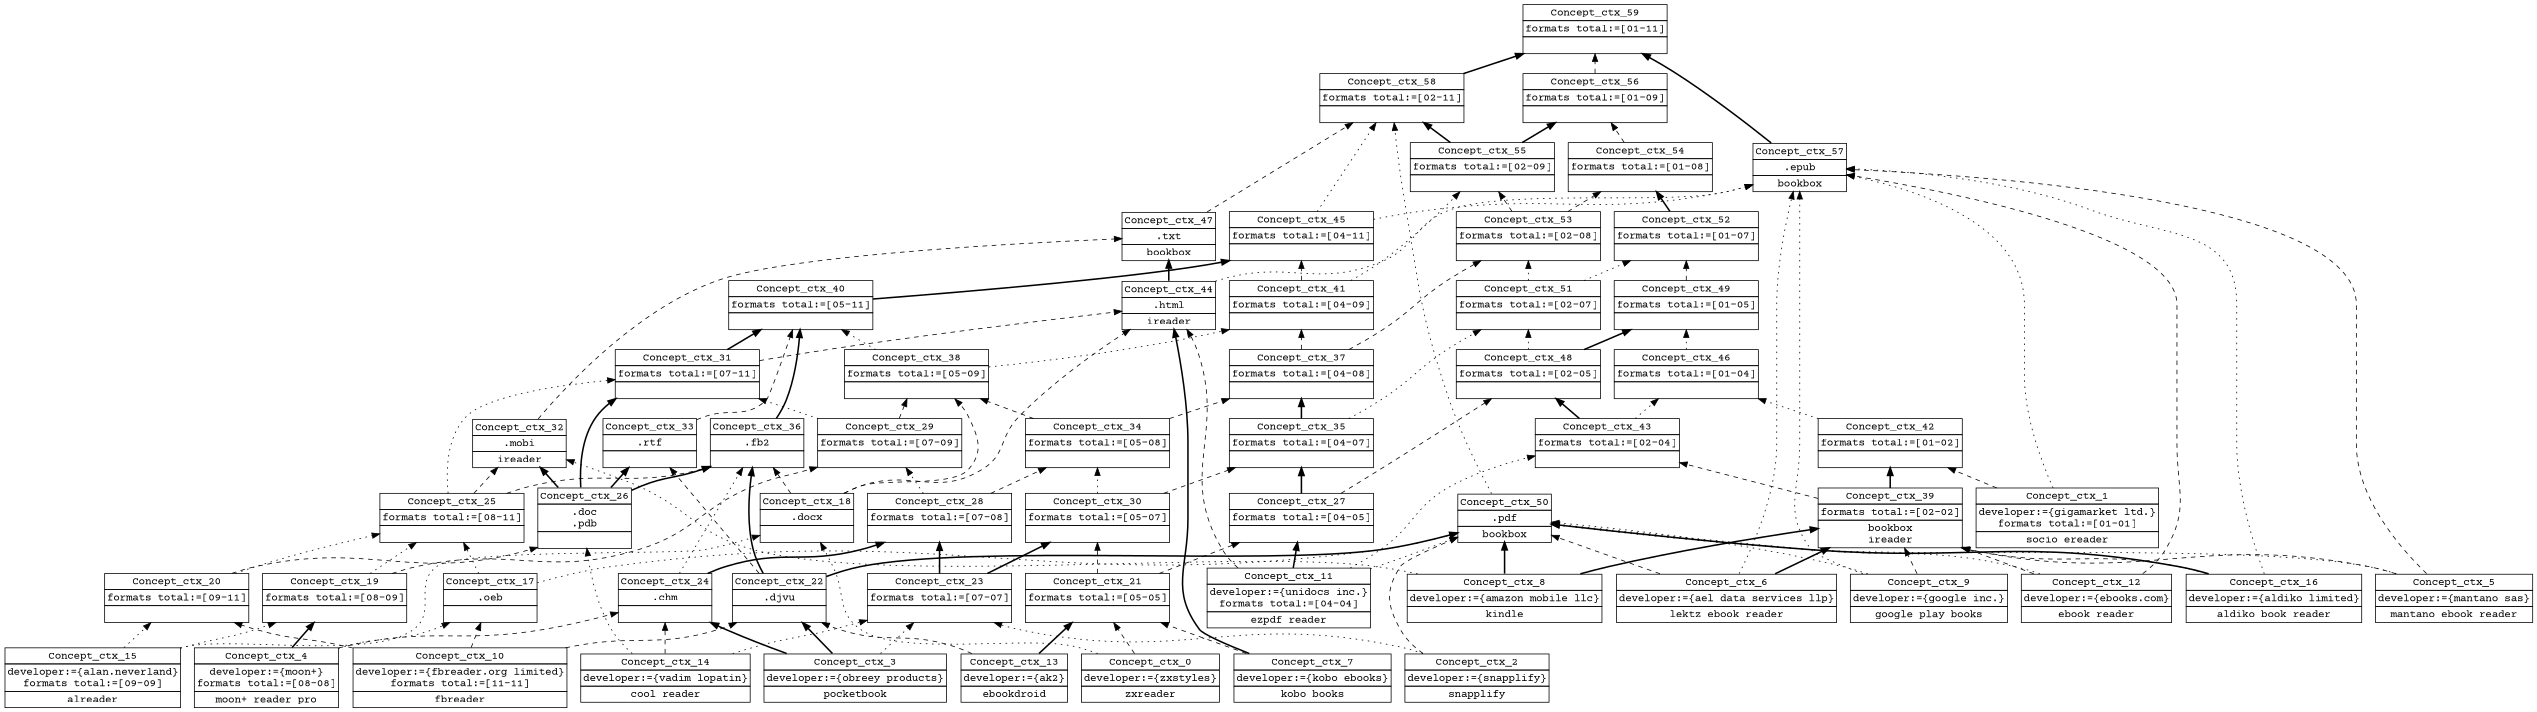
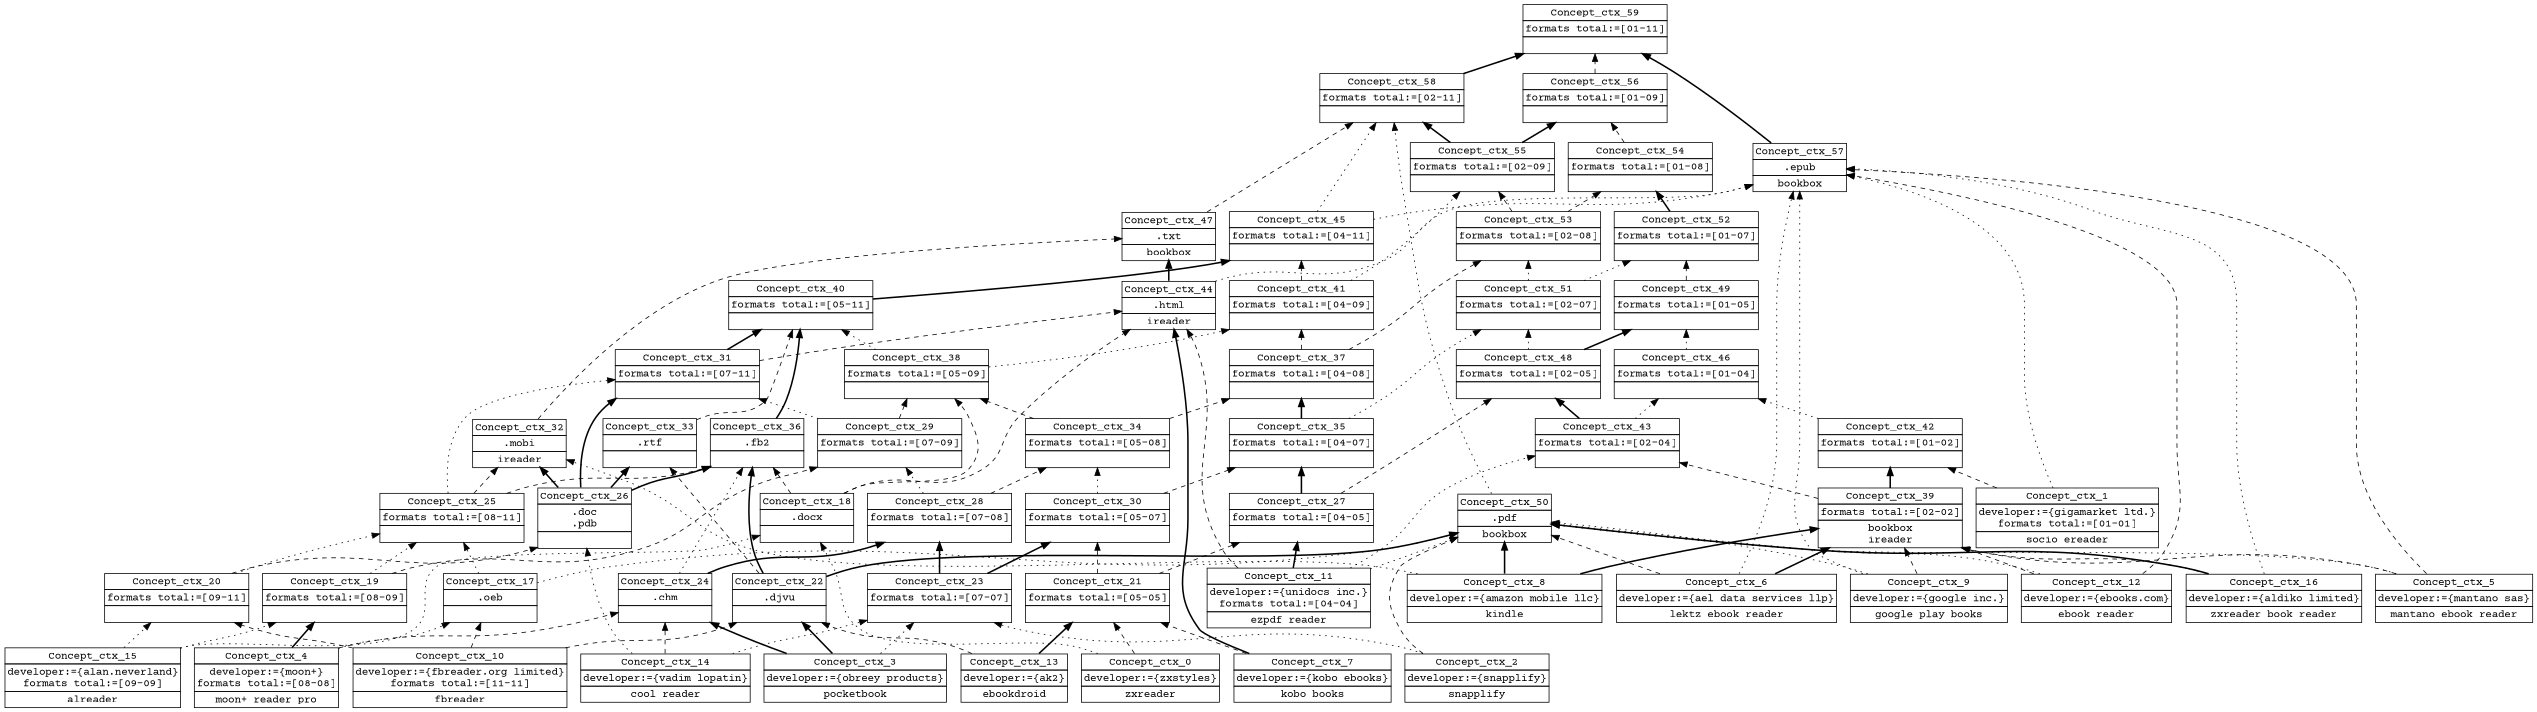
  digraph {
    fontname="Courier Prime"
    nodesep=0.2
    rankdir=BT
    ranksep=0.3
    node [fontname="Courier Prime" margin="0.03,0.03" shape=none]
    edge [fontname="Courier Prime" headport=p style=dashed tailport=p]
    n1 [label=<<table border="0" cellborder="1" cellspacing="0" port="p"><tr><td>Concept_ctx_6</td></tr><tr><td>developer:={ael data services llp}<br/></td></tr><tr><td>lektz ebook reader<br/></td></tr></table>>]
    n2 [label=<<table border="0" cellborder="1" cellspacing="0" port="p"><tr><td>Concept_ctx_39</td></tr><tr><td>formats total:=[02-02]<br/></td></tr><tr><td>bookbox<br/>ireader<br/></td></tr></table>>]
    n3 [label=<<table border="0" cellborder="1" cellspacing="0" port="p"><tr><td>Concept_ctx_50</td></tr><tr><td>.pdf<br/></td></tr><tr><td>bookbox<br/></td></tr></table>>]
    n4 [label=<<table border="0" cellborder="1" cellspacing="0" port="p"><tr><td>Concept_ctx_57</td></tr><tr><td>.epub<br/></td></tr><tr><td>bookbox<br/></td></tr></table>>]
    n5 [label=<<table border="0" cellborder="1" cellspacing="0" port="p"><tr><td>Concept_ctx_42</td></tr><tr><td>formats total:=[01-02]<br/></td></tr><tr><td><br/></td></tr></table>>]
    n6 [label=<<table border="0" cellborder="1" cellspacing="0" port="p"><tr><td>Concept_ctx_43</td></tr><tr><td>formats total:=[02-04]<br/></td></tr><tr><td><br/></td></tr></table>>]
    n7 [label=<<table border="0" cellborder="1" cellspacing="0" port="p"><tr><td>Concept_ctx_58</td></tr><tr><td>formats total:=[02-11]<br/></td></tr><tr><td><br/></td></tr></table>>]
    n8 [label=<<table border="0" cellborder="1" cellspacing="0" port="p"><tr><td>Concept_ctx_59</td></tr><tr><td>formats total:=[01-11]<br/></td></tr><tr><td><br/></td></tr></table>>]
    n9 [label=<<table border="0" cellborder="1" cellspacing="0" port="p"><tr><td>Concept_ctx_2</td></tr><tr><td>developer:={snapplify}<br/></td></tr><tr><td>snapplify<br/></td></tr></table>>]
    n10 [label=<<table border="0" cellborder="1" cellspacing="0" port="p"><tr><td>Concept_ctx_23</td></tr><tr><td>formats total:=[07-07]<br/></td></tr><tr><td><br/></td></tr></table>>]
    n11 [label=<<table border="0" cellborder="1" cellspacing="0" port="p"><tr><td>Concept_ctx_28</td></tr><tr><td>formats total:=[07-08]<br/></td></tr><tr><td><br/></td></tr></table>>]
    n12 [label=<<table border="0" cellborder="1" cellspacing="0" port="p"><tr><td>Concept_ctx_30</td></tr><tr><td>formats total:=[05-07]<br/></td></tr><tr><td><br/></td></tr></table>>]
    n13 [label=<<table border="0" cellborder="1" cellspacing="0" port="p"><tr><td>Concept_ctx_0</td></tr><tr><td>developer:={zxstyles}<br/></td></tr><tr><td>zxreader<br/></td></tr></table>>]
    n14 [label=<<table border="0" cellborder="1" cellspacing="0" port="p"><tr><td>Concept_ctx_18</td></tr><tr><td>.docx<br/></td></tr><tr><td><br/></td></tr></table>>]
    n15 [label=<<table border="0" cellborder="1" cellspacing="0" port="p"><tr><td>Concept_ctx_21</td></tr><tr><td>formats total:=[05-05]<br/></td></tr><tr><td><br/></td></tr></table>>]
    n16 [label=<<table border="0" cellborder="1" cellspacing="0" port="p"><tr><td>Concept_ctx_44</td></tr><tr><td>.html<br/></td></tr><tr><td>ireader<br/></td></tr></table>>]
    n17 [label=<<table border="0" cellborder="1" cellspacing="0" port="p"><tr><td>Concept_ctx_36</td></tr><tr><td>.fb2<br/></td></tr><tr><td><br/></td></tr></table>>]
    n18 [label=<<table border="0" cellborder="1" cellspacing="0" port="p"><tr><td>Concept_ctx_38</td></tr><tr><td>formats total:=[05-09]<br/></td></tr><tr><td><br/></td></tr></table>>]
    n19 [label=<<table border="0" cellborder="1" cellspacing="0" port="p"><tr><td>Concept_ctx_27</td></tr><tr><td>formats total:=[04-05]<br/></td></tr><tr><td><br/></td></tr></table>>]
    n20 [label=<<table border="0" cellborder="1" cellspacing="0" port="p"><tr><td>Concept_ctx_10</td></tr><tr><td>developer:={fbreader.org limited}<br/>formats total:=[11-11]<br/></td></tr><tr><td>fbreader<br/></td></tr></table>>]
    n21 [label=<<table border="0" cellborder="1" cellspacing="0" port="p"><tr><td>Concept_ctx_20</td></tr><tr><td>formats total:=[09-11]<br/></td></tr><tr><td><br/></td></tr></table>>]
    n22 [label=<<table border="0" cellborder="1" cellspacing="0" port="p"><tr><td>Concept_ctx_17</td></tr><tr><td>.oeb<br/></td></tr><tr><td><br/></td></tr></table>>]
    n23 [label=<<table border="0" cellborder="1" cellspacing="0" port="p"><tr><td>Concept_ctx_22</td></tr><tr><td>.djvu<br/></td></tr><tr><td><br/></td></tr></table>>]
    n24 [label=<<table border="0" cellborder="1" cellspacing="0" port="p"><tr><td>Concept_ctx_26</td></tr><tr><td>.doc<br/>.pdb<br/></td></tr><tr><td><br/></td></tr></table>>]
    n25 [label=<<table border="0" cellborder="1" cellspacing="0" port="p"><tr><td>Concept_ctx_25</td></tr><tr><td>formats total:=[08-11]<br/></td></tr><tr><td><br/></td></tr></table>>]
    n26 [label=<<table border="0" cellborder="1" cellspacing="0" port="p"><tr><td>Concept_ctx_33</td></tr><tr><td>.rtf<br/></td></tr><tr><td><br/></td></tr></table>>]
    n27 [label=<<table border="0" cellborder="1" cellspacing="0" port="p"><tr><td>Concept_ctx_1</td></tr><tr><td>developer:={gigamarket ltd.}<br/>formats total:=[01-01]<br/></td></tr><tr><td>socio ereader<br/></td></tr></table>>]
    n28 [label=<<table border="0" cellborder="1" cellspacing="0" port="p"><tr><td>Concept_ctx_46</td></tr><tr><td>formats total:=[01-04]<br/></td></tr><tr><td><br/></td></tr></table>>]
    n29 [label=<<table border="0" cellborder="1" cellspacing="0" port="p"><tr><td>Concept_ctx_14</td></tr><tr><td>developer:={vadim lopatin}<br/></td></tr><tr><td>cool reader<br/></td></tr></table>>]
    n30 [label=<<table border="0" cellborder="1" cellspacing="0" port="p"><tr><td>Concept_ctx_24</td></tr><tr><td>.chm<br/></td></tr><tr><td><br/></td></tr></table>>]
    n31 [label=<<table border="0" cellborder="1" cellspacing="0" port="p"><tr><td>Concept_ctx_32</td></tr><tr><td>.mobi<br/></td></tr><tr><td>ireader<br/></td></tr></table>>]
    n32 [label=<<table border="0" cellborder="1" cellspacing="0" port="p"><tr><td>Concept_ctx_31</td></tr><tr><td>formats total:=[07-11]<br/></td></tr><tr><td><br/></td></tr></table>>]
    n33 [label=<<table border="0" cellborder="1" cellspacing="0" port="p"><tr><td>Concept_ctx_9</td></tr><tr><td>developer:={google inc.}<br/></td></tr><tr><td>google play books<br/></td></tr></table>>]
    n34 [label=<<table border="0" cellborder="1" cellspacing="0" port="p"><tr><td>Concept_ctx_12</td></tr><tr><td>developer:={ebooks.com}<br/></td></tr><tr><td>ebook reader<br/></td></tr></table>>]
    n35 [label=<<table border="0" cellborder="1" cellspacing="0" port="p"><tr><td>Concept_ctx_4</td></tr><tr><td>developer:={moon+}<br/>formats total:=[08-08]<br/></td></tr><tr><td>moon+ reader pro<br/></td></tr></table>>]
    n36 [label=<<table border="0" cellborder="1" cellspacing="0" port="p"><tr><td>Concept_ctx_19</td></tr><tr><td>formats total:=[08-09]<br/></td></tr><tr><td><br/></td></tr></table>>]
    n37 [label=<<table border="0" cellborder="1" cellspacing="0" port="p"><tr><td>Concept_ctx_29</td></tr><tr><td>formats total:=[07-09]<br/></td></tr><tr><td><br/></td></tr></table>>]
    n38 [label=<<table border="0" cellborder="1" cellspacing="0" port="p"><tr><td>Concept_ctx_15</td></tr><tr><td>developer:={alan.neverland}<br/>formats total:=[09-09]<br/></td></tr><tr><td>alreader<br/></td></tr></table>>]
    n39 [label=<<table border="0" cellborder="1" cellspacing="0" port="p"><tr><td>Concept_ctx_8</td></tr><tr><td>developer:={amazon mobile llc}<br/></td></tr><tr><td>kindle<br/></td></tr></table>>]
    n40 [label=<<table border="0" cellborder="1" cellspacing="0" port="p"><tr><td>Concept_ctx_47</td></tr><tr><td>.txt<br/></td></tr><tr><td>bookbox<br/></td></tr></table>>]
    n41 [label=<<table border="0" cellborder="1" cellspacing="0" port="p"><tr><td>Concept_ctx_11</td></tr><tr><td>developer:={unidocs inc.}<br/>formats total:=[04-04]<br/></td></tr><tr><td>ezpdf reader<br/></td></tr></table>>]
    n42 [label=<<table border="0" cellborder="1" cellspacing="0" port="p"><tr><td>Concept_ctx_35</td></tr><tr><td>formats total:=[04-07]<br/></td></tr><tr><td><br/></td></tr></table>>]
    n43 [label=<<table border="0" cellborder="1" cellspacing="0" port="p"><tr><td>Concept_ctx_48</td></tr><tr><td>formats total:=[02-05]<br/></td></tr><tr><td><br/></td></tr></table>>]
    n44 [label=<<table border="0" cellborder="1" cellspacing="0" port="p"><tr><td>Concept_ctx_13</td></tr><tr><td>developer:={ak2}<br/></td></tr><tr><td>ebookdroid<br/></td></tr></table>>]
    n45 [label=<<table border="0" cellborder="1" cellspacing="0" port="p"><tr><td>Concept_ctx_7</td></tr><tr><td>developer:={kobo ebooks}<br/></td></tr><tr><td>kobo books<br/></td></tr></table>>]
    n46 [label=<<table border="0" cellborder="1" cellspacing="0" port="p"><tr><td>Concept_ctx_40</td></tr><tr><td>formats total:=[05-11]<br/></td></tr><tr><td><br/></td></tr></table>>]
-   n47 [label=<<table border="0" cellborder="1" cellspacing="0" port="p"><tr><td>Concept_ctx_16</td></tr><tr><td>developer:={aldiko limited}<br/></td></tr><tr><td>aldiko book reader<br/></td></tr></table>>]
+   n47 [label=<<table border="0" cellborder="1" cellspacing="0" port="p"><tr><td>Concept_ctx_16</td></tr><tr><td>developer:={aldiko limited}<br/></td></tr><tr><td>zxreader book reader<br/></td></tr></table>>]
    n48 [label=<<table border="0" cellborder="1" cellspacing="0" port="p"><tr><td>Concept_ctx_3</td></tr><tr><td>developer:={obreey products}<br/></td></tr><tr><td>pocketbook<br/></td></tr></table>>]
    n49 [label=<<table border="0" cellborder="1" cellspacing="0" port="p"><tr><td>Concept_ctx_5</td></tr><tr><td>developer:={mantano sas}<br/></td></tr><tr><td>mantano ebook reader<br/></td></tr></table>>]
    n50 [label=<<table border="0" cellborder="1" cellspacing="0" port="p"><tr><td>Concept_ctx_41</td></tr><tr><td>formats total:=[04-09]<br/></td></tr><tr><td><br/></td></tr></table>>]
    n51 [label=<<table border="0" cellborder="1" cellspacing="0" port="p"><tr><td>Concept_ctx_34</td></tr><tr><td>formats total:=[05-08]<br/></td></tr><tr><td><br/></td></tr></table>>]
    n52 [label=<<table border="0" cellborder="1" cellspacing="0" port="p"><tr><td>Concept_ctx_37</td></tr><tr><td>formats total:=[04-08]<br/></td></tr><tr><td><br/></td></tr></table>>]
    n53 [label=<<table border="0" cellborder="1" cellspacing="0" port="p"><tr><td>Concept_ctx_51</td></tr><tr><td>formats total:=[02-07]<br/></td></tr><tr><td><br/></td></tr></table>>]
    n54 [label=<<table border="0" cellborder="1" cellspacing="0" port="p"><tr><td>Concept_ctx_49</td></tr><tr><td>formats total:=[01-05]<br/></td></tr><tr><td><br/></td></tr></table>>]
    n55 [label=<<table border="0" cellborder="1" cellspacing="0" port="p"><tr><td>Concept_ctx_45</td></tr><tr><td>formats total:=[04-11]<br/></td></tr><tr><td><br/></td></tr></table>>]
    n56 [label=<<table border="0" cellborder="1" cellspacing="0" port="p"><tr><td>Concept_ctx_53</td></tr><tr><td>formats total:=[02-08]<br/></td></tr><tr><td><br/></td></tr></table>>]
    n57 [label=<<table border="0" cellborder="1" cellspacing="0" port="p"><tr><td>Concept_ctx_52</td></tr><tr><td>formats total:=[01-07]<br/></td></tr><tr><td><br/></td></tr></table>>]
    n58 [label=<<table border="0" cellborder="1" cellspacing="0" port="p"><tr><td>Concept_ctx_55</td></tr><tr><td>formats total:=[02-09]<br/></td></tr><tr><td><br/></td></tr></table>>]
    n59 [label=<<table border="0" cellborder="1" cellspacing="0" port="p"><tr><td>Concept_ctx_54</td></tr><tr><td>formats total:=[01-08]<br/></td></tr><tr><td><br/></td></tr></table>>]
    n60 [label=<<table border="0" cellborder="1" cellspacing="0" port="p"><tr><td>Concept_ctx_56</td></tr><tr><td>formats total:=[01-09]<br/></td></tr><tr><td><br/></td></tr></table>>]
    n1 -> n2 [style=bold]
    n1 -> n3
    n1 -> n4 [style=dotted]
    n2 -> n5 [style=bold]
    n2 -> n6
    n3 -> n7 [style=dotted]
    n4 -> n8 [style=bold]
    n5 -> n28 [style=dotted]
    n6 -> n28 [style=dotted]
    n6 -> n43 [style=bold]
    n7 -> n8 [style=bold]
    n9 -> n3
    n9 -> n10 [style=dotted]
    n10 -> n11 [style=bold]
    n10 -> n12 [style=bold]
    n11 -> n37 [style=dotted]
    n11 -> n51
    n12 -> n42
    n12 -> n51 [style=dotted]
    n13 -> n14 [style=dotted]
    n13 -> n15
    n14 -> n16
    n14 -> n17
    n14 -> n18
    n15 -> n12
    n15 -> n19
    n16 -> n4 [style=dotted]
    n16 -> n40 [style=bold]
    n17 -> n46 [style=bold]
    n18 -> n46 [style=dotted]
    n18 -> n50 [style=dotted]
    n19 -> n42 [style=bold]
    n19 -> n43
    n20 -> n21
    n20 -> n22
    n20 -> n23
    n21 -> n24
    n21 -> n25 [style=dotted]
    n22 -> n3 [style=dotted]
    n22 -> n25 [style=dotted]
    n23 -> n3 [style=bold]
    n23 -> n17 [style=bold]
    n23 -> n26
    n24 -> n17 [style=bold]
    n24 -> n26 [style=bold]
    n24 -> n31 [style=bold]
    n24 -> n32 [style=bold]
    n25 -> n17
    n25 -> n31
    n25 -> n32 [style=dotted]
    n26 -> n46
    n27 -> n4 [style=dotted]
    n27 -> n5
    n28 -> n54 [style=dotted]
    n29 -> n10 [style=dotted]
    n29 -> n24 [style=dotted]
    n29 -> n30
    n30 -> n11 [style=bold]
    n30 -> n17 [style=dotted]
    n31 -> n40
    n32 -> n16
    n32 -> n46 [style=bold]
    n33 -> n2
    n33 -> n3 [style=dotted]
    n33 -> n4 [style=dotted]
    n34 -> n2
    n34 -> n3 [style=dotted]
    n34 -> n4
    n35 -> n22 [style=dotted]
    n35 -> n30
    n35 -> n36 [style=bold]
    n36 -> n25 [style=dotted]
    n36 -> n37
    n37 -> n18
    n37 -> n32 [style=dotted]
    n38 -> n14 [style=dotted]
    n38 -> n21 [style=dotted]
    n38 -> n36 [style=dotted]
    n39 -> n2 [style=bold]
    n39 -> n3 [style=bold]
    n39 -> n31 [style=dotted]
    n40 -> n7
    n41 -> n3 [style=dotted]
    n41 -> n6 [style=dotted]
    n41 -> n16
    n41 -> n19 [style=bold]
    n42 -> n52 [style=bold]
    n42 -> n53 [style=dotted]
    n43 -> n53 [style=dotted]
    n43 -> n54 [style=bold]
    n44 -> n15 [style=bold]
    n44 -> n23
    n45 -> n15
    n45 -> n16 [style=bold]
    n46 -> n55 [style=bold]
    n47 -> n2
    n47 -> n3 [style=bold]
    n47 -> n4 [style=dotted]
    n48 -> n10 [style=dotted]
    n48 -> n23 [style=bold]
    n48 -> n30 [style=bold]
    n49 -> n2
    n49 -> n3 [style=dotted]
    n49 -> n4
    n50 -> n55
    n50 -> n58 [style=dotted]
    n51 -> n18
    n51 -> n52
    n52 -> n50
    n52 -> n56
    n53 -> n56 [style=dotted]
    n53 -> n57 [style=dotted]
    n54 -> n57
    n55 -> n4 [style=dotted]
    n55 -> n7 [style=dotted]
    n56 -> n58
    n56 -> n59
    n57 -> n59 [style=bold]
    n58 -> n7 [style=bold]
    n58 -> n60 [style=bold]
    n59 -> n60
    n60 -> n8
  }
